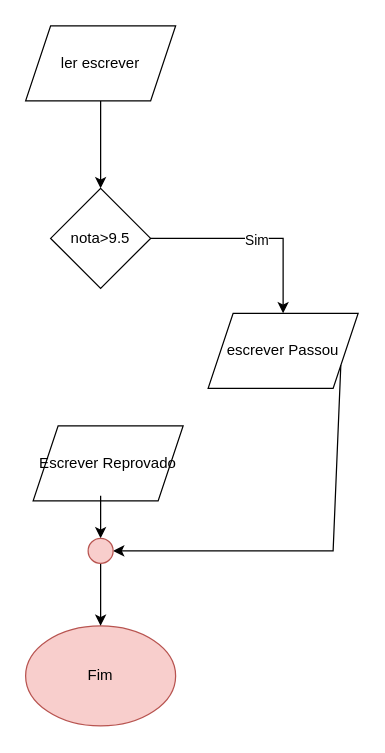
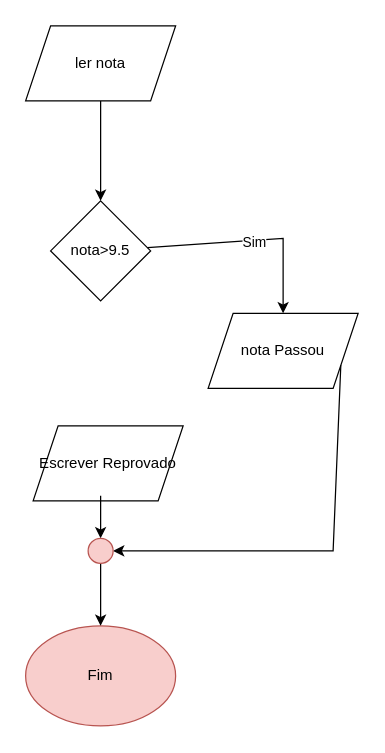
  <mxCell id="0" />
  <mxCell id="1" parent="0" />
  <mxCell id="2" value="Fim" style="ellipse;whiteSpace=wrap;html=1;fillColor=#f8cecc;strokeColor=#b85450;" vertex="1" parent="1"><mxGeometry x="20" y="500" width="120" height="80" as="geometry" /></mxCell>
- <mxCell id="3" value="ler escrever" style="shape=parallelogram;perimeter=parallelogramPerimeter;whiteSpace=wrap;html=1;fixedSize=1;" vertex="1" parent="1"><mxGeometry x="20" y="20" width="120" height="60" as="geometry" /></mxCell>
+ <mxCell id="3" value="ler nota" style="shape=parallelogram;perimeter=parallelogramPerimeter;whiteSpace=wrap;html=1;fixedSize=1;" vertex="1" parent="1"><mxGeometry x="20" y="20" width="120" height="60" as="geometry" /></mxCell>
  <mxCell id="4" value="" style="endArrow=classic;html=1;rounded=0;" edge="1" parent="1" source="3" target="5"><mxGeometry width="50" height="50" relative="1" as="geometry"><mxPoint x="46" y="180" as="sourcePoint" /><mxPoint x="80" y="140" as="targetPoint" /></mxGeometry></mxCell>
- <mxCell id="5" value="nota&amp;gt;9.5" style="rhombus;whiteSpace=wrap;html=1;" vertex="1" parent="1"><mxGeometry x="40" y="150" width="80" height="80" as="geometry" /></mxCell>
+ <mxCell id="5" value="nota&amp;gt;9.5" style="rhombus;whiteSpace=wrap;html=1;" vertex="1" parent="1"><mxGeometry x="40" y="160" width="80" height="80" as="geometry" /></mxCell>
  <mxCell id="6" value="" style="endArrow=classic;html=1;rounded=0;entryX=0.5;entryY=0;entryDx=0;entryDy=0;" edge="1" parent="1" source="5" target="8"><mxGeometry width="50" height="50" relative="1" as="geometry"><mxPoint x="156" y="200" as="sourcePoint" /><mxPoint x="206" y="190" as="targetPoint" /><Array as="points"><mxPoint x="226" y="190" /></Array></mxGeometry></mxCell>
  <mxCell id="7" value="Sim" style="edgeLabel;html=1;align=center;verticalAlign=middle;resizable=0;points=[];" vertex="1" connectable="0" parent="6"><mxGeometry x="0.012" y="-1" relative="1" as="geometry"><mxPoint as="offset" /></mxGeometry></mxCell>
- <mxCell id="8" value="escrever Passou" style="shape=parallelogram;perimeter=parallelogramPerimeter;whiteSpace=wrap;html=1;fixedSize=1;" vertex="1" parent="1"><mxGeometry x="166" y="250" width="120" height="60" as="geometry" /></mxCell>
+ <mxCell id="8" value="nota Passou" style="shape=parallelogram;perimeter=parallelogramPerimeter;whiteSpace=wrap;html=1;fixedSize=1;" vertex="1" parent="1"><mxGeometry x="166" y="250" width="120" height="60" as="geometry" /></mxCell>
  <mxCell id="9" value="Escrever Reprovado" style="shape=parallelogram;perimeter=parallelogramPerimeter;whiteSpace=wrap;html=1;fixedSize=1;" vertex="1" parent="1"><mxGeometry x="26" y="340" width="120" height="60" as="geometry" /></mxCell>
  <mxCell id="10" value="" style="endArrow=classic;html=1;rounded=0;" edge="1" parent="1" source="13" target="2"><mxGeometry width="50" height="50" relative="1" as="geometry"><mxPoint x="106" y="460" as="sourcePoint" /><mxPoint x="156" y="410" as="targetPoint" /></mxGeometry></mxCell>
  <mxCell id="11" value="" style="endArrow=classic;html=1;rounded=0;exitX=1;exitY=0.75;exitDx=0;exitDy=0;" edge="1" parent="1" source="8" target="13"><mxGeometry width="50" height="50" relative="1" as="geometry"><mxPoint x="216" y="390" as="sourcePoint" /><mxPoint x="226" y="510" as="targetPoint" /><Array as="points"><mxPoint x="266" y="440" /></Array></mxGeometry></mxCell>
  <mxCell id="12" value="" style="endArrow=classic;html=1;rounded=0;exitX=0.45;exitY=0.933;exitDx=0;exitDy=0;exitPerimeter=0;" edge="1" parent="1" source="9" target="13"><mxGeometry width="50" height="50" relative="1" as="geometry"><mxPoint x="85" y="400" as="sourcePoint" /><mxPoint x="82" y="480" as="targetPoint" /></mxGeometry></mxCell>
  <mxCell id="13" value="" style="ellipse;whiteSpace=wrap;html=1;aspect=fixed;fillColor=#f8cecc;strokeColor=#b85450;" vertex="1" parent="1"><mxGeometry x="70" y="430" width="20" height="20" as="geometry" /></mxCell>
